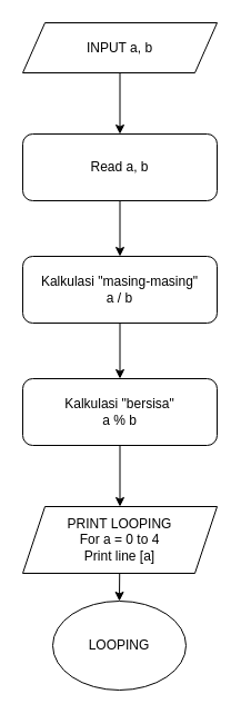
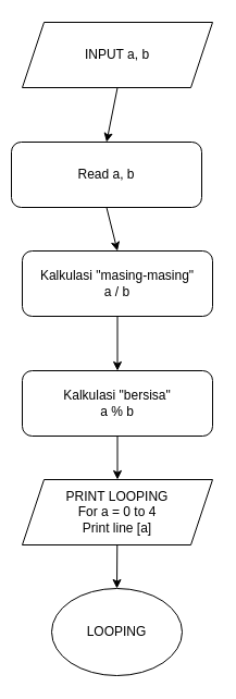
  <mxCell id="0" />
  <mxCell id="1" parent="0" />
- <mxCell id="2" value="INPUT a, b" style="shape=parallelogram;perimeter=parallelogramPerimeter;whiteSpace=wrap;html=1;fixedSize=1;" parent="1" vertex="1"><mxGeometry x="20" y="20" width="175" height="45" as="geometry" /></mxCell>
+ <mxCell id="2" value="INPUT a, b" style="shape=parallelogram;perimeter=parallelogramPerimeter;whiteSpace=wrap;html=1;fixedSize=1;" parent="1" vertex="1"><mxGeometry x="20" y="20" width="175" height="60" as="geometry" /></mxCell>
  <mxCell id="3" value="LOOPING" style="ellipse;whiteSpace=wrap;html=1;" parent="1" vertex="1"><mxGeometry x="47" y="540" width="120" height="80" as="geometry" /></mxCell>
  <mxCell id="4" value="" style="endArrow=classic;html=1;rounded=0;" parent="1" source="6" target="3" edge="1"><mxGeometry width="50" height="50" relative="1" as="geometry"><mxPoint x="472.5" y="450" as="sourcePoint" /><mxPoint x="507" y="530" as="targetPoint" /></mxGeometry></mxCell>
- <mxCell id="5" value="Read a, b" style="rounded=1;whiteSpace=wrap;html=1;" parent="1" vertex="1"><mxGeometry x="20" y="120" width="175" height="60" as="geometry" /></mxCell>
- <mxCell id="6" value="PRINT LOOPING&lt;br&gt;For a = 0 to 4&lt;br&gt;Print line [a]" style="shape=parallelogram;perimeter=parallelogramPerimeter;whiteSpace=wrap;html=1;fixedSize=1;" parent="1" vertex="1"><mxGeometry x="20" y="455" width="175" height="60" as="geometry" /></mxCell>
+ <mxCell id="5" value="Read a, b" style="rounded=1;whiteSpace=wrap;html=1;" parent="1" vertex="1"><mxGeometry x="10" y="130" width="175" height="60" as="geometry" /></mxCell>
+ <mxCell id="6" value="PRINT LOOPING&lt;br&gt;For a = 0 to 4&lt;br&gt;Print line [a]" style="shape=parallelogram;perimeter=parallelogramPerimeter;whiteSpace=wrap;html=1;fixedSize=1;" parent="1" vertex="1"><mxGeometry x="20" y="440" width="175" height="60" as="geometry" /></mxCell>
  <mxCell id="7" value="" style="endArrow=classic;html=1;rounded=0;exitX=0.5;exitY=1;exitDx=0;exitDy=0;entryX=0.5;entryY=0;entryDx=0;entryDy=0;" parent="1" target="6" edge="1"><mxGeometry width="50" height="50" relative="1" as="geometry"><mxPoint x="107.5" y="400" as="sourcePoint" /><mxPoint x="302" y="390" as="targetPoint" /></mxGeometry></mxCell>
  <mxCell id="8" value="" style="endArrow=classic;html=1;rounded=0;exitX=0.5;exitY=1;exitDx=0;exitDy=0;entryX=0.5;entryY=0;entryDx=0;entryDy=0;" parent="1" source="2" target="5" edge="1"><mxGeometry width="50" height="50" relative="1" as="geometry"><mxPoint x="252" y="220" as="sourcePoint" /><mxPoint x="302" y="170" as="targetPoint" /></mxGeometry></mxCell>
  <mxCell id="9" value="Kalkulasi &quot;masing-masing&quot;&lt;br&gt;a / b" style="rounded=1;whiteSpace=wrap;html=1;" vertex="1" parent="1"><mxGeometry x="20" y="230" width="175" height="60" as="geometry" /></mxCell>
  <mxCell id="10" value="Kalkulasi &quot;bersisa&quot;&lt;br&gt;a % b" style="rounded=1;whiteSpace=wrap;html=1;" vertex="1" parent="1"><mxGeometry x="20" y="340" width="175" height="60" as="geometry" /></mxCell>
  <mxCell id="11" value="" style="endArrow=classic;html=1;rounded=0;exitX=0.5;exitY=1;exitDx=0;exitDy=0;entryX=0.5;entryY=0;entryDx=0;entryDy=0;" edge="1" parent="1" source="5" target="9"><mxGeometry width="50" height="50" relative="1" as="geometry"><mxPoint x="102" y="210" as="sourcePoint" /><mxPoint x="152" y="160" as="targetPoint" /></mxGeometry></mxCell>
  <mxCell id="12" value="" style="endArrow=classic;html=1;rounded=0;exitX=0.5;exitY=1;exitDx=0;exitDy=0;entryX=0.5;entryY=0;entryDx=0;entryDy=0;" edge="1" parent="1" source="9" target="10"><mxGeometry width="50" height="50" relative="1" as="geometry"><mxPoint x="102" y="210" as="sourcePoint" /><mxPoint x="152" y="160" as="targetPoint" /></mxGeometry></mxCell>
